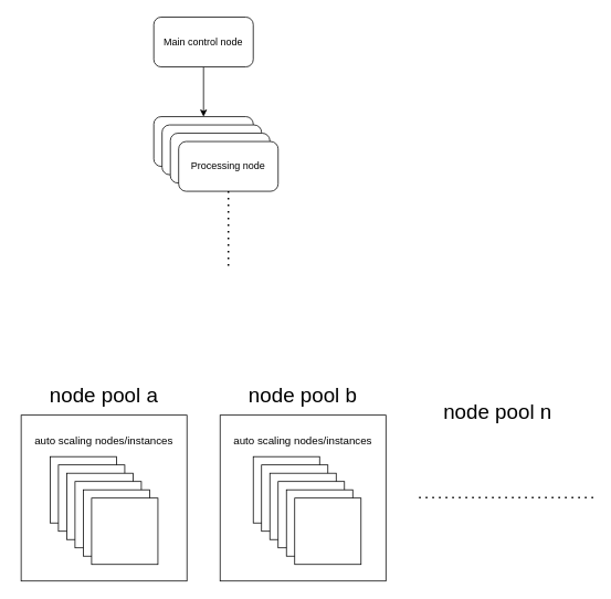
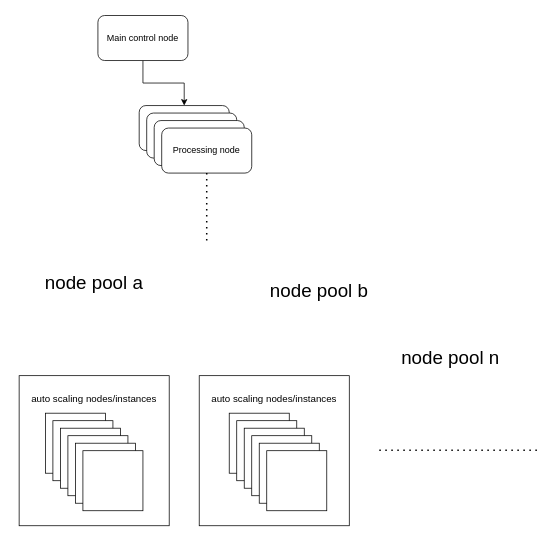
  <mxCell id="0" />
  <mxCell id="1" parent="0" />
  <mxCell id="2" value="" style="edgeStyle=orthogonalEdgeStyle;rounded=0;orthogonalLoop=1;jettySize=auto;html=1;" parent="1" source="3" target="4" edge="1"><mxGeometry relative="1" as="geometry" /></mxCell>
- <mxCell id="3" value="Main control node" style="rounded=1;whiteSpace=wrap;html=1;" parent="1" vertex="1"><mxGeometry x="185" y="20" width="120" height="60" as="geometry" /></mxCell>
+ <mxCell id="3" value="Main control node" style="rounded=1;whiteSpace=wrap;html=1;" parent="1" vertex="1"><mxGeometry x="130" y="20" width="120" height="60" as="geometry" /></mxCell>
  <mxCell id="4" value="Processing node" style="rounded=1;whiteSpace=wrap;html=1;" parent="1" vertex="1"><mxGeometry x="185" y="140" width="120" height="60" as="geometry" /></mxCell>
  <mxCell id="5" value="Processing node" style="rounded=1;whiteSpace=wrap;html=1;" parent="1" vertex="1"><mxGeometry x="195" y="150" width="120" height="60" as="geometry" /></mxCell>
  <mxCell id="6" value="Processing node" style="rounded=1;whiteSpace=wrap;html=1;" parent="1" vertex="1"><mxGeometry x="205" y="160" width="120" height="60" as="geometry" /></mxCell>
  <mxCell id="7" value="Processing node" style="rounded=1;whiteSpace=wrap;html=1;" parent="1" vertex="1"><mxGeometry x="215" y="170" width="120" height="60" as="geometry" /></mxCell>
  <mxCell id="8" value="" style="endArrow=none;dashed=1;html=1;dashPattern=1 3;strokeWidth=2;rounded=0;" parent="1" source="7" edge="1"><mxGeometry width="50" height="50" relative="1" as="geometry"><mxPoint x="265" y="260" as="sourcePoint" /><mxPoint x="275" y="320" as="targetPoint" /></mxGeometry></mxCell>
  <mxCell id="9" value="" style="whiteSpace=wrap;html=1;aspect=fixed;" vertex="1" parent="1"><mxGeometry x="25" y="500" width="200" height="200" as="geometry" /></mxCell>
  <mxCell id="10" value="" style="whiteSpace=wrap;html=1;aspect=fixed;" vertex="1" parent="1"><mxGeometry x="265" y="500" width="200" height="200" as="geometry" /></mxCell>
  <mxCell id="11" value="" style="endArrow=none;dashed=1;html=1;dashPattern=1 3;strokeWidth=2;rounded=0;" edge="1" parent="1"><mxGeometry width="50" height="50" relative="1" as="geometry"><mxPoint x="505" y="599.5" as="sourcePoint" /><mxPoint x="715" y="599.5" as="targetPoint" /></mxGeometry></mxCell>
- <mxCell id="12" value="&lt;font style=&quot;font-size: 25px&quot;&gt;node pool a&lt;/font&gt;" style="text;html=1;strokeColor=none;fillColor=none;align=center;verticalAlign=middle;whiteSpace=wrap;rounded=0;" vertex="1" parent="1"><mxGeometry x="40" y="460" width="170" height="30" as="geometry" /></mxCell>
- <mxCell id="13" value="&lt;font style=&quot;font-size: 25px&quot;&gt;node pool b&lt;/font&gt;" style="text;html=1;strokeColor=none;fillColor=none;align=center;verticalAlign=middle;whiteSpace=wrap;rounded=0;" vertex="1" parent="1"><mxGeometry x="280" y="460" width="170" height="30" as="geometry" /></mxCell>
- <mxCell id="14" value="&lt;font style=&quot;font-size: 25px&quot;&gt;node pool n&lt;/font&gt;" style="text;html=1;strokeColor=none;fillColor=none;align=center;verticalAlign=middle;whiteSpace=wrap;rounded=0;" vertex="1" parent="1"><mxGeometry x="515" y="480" width="170" height="30" as="geometry" /></mxCell>
+ <mxCell id="12" value="&lt;font style=&quot;font-size: 25px&quot;&gt;node pool a&lt;/font&gt;" style="text;html=1;strokeColor=none;fillColor=none;align=center;verticalAlign=middle;whiteSpace=wrap;rounded=0;" vertex="1" parent="1"><mxGeometry x="40" y="360" width="170" height="30" as="geometry" /></mxCell>
+ <mxCell id="13" value="&lt;font style=&quot;font-size: 25px&quot;&gt;node pool b&lt;/font&gt;" style="text;html=1;strokeColor=none;fillColor=none;align=center;verticalAlign=middle;whiteSpace=wrap;rounded=0;" vertex="1" parent="1"><mxGeometry x="340" y="370" width="170" height="30" as="geometry" /></mxCell>
+ <mxCell id="14" value="&lt;font style=&quot;font-size: 25px&quot;&gt;node pool n&lt;/font&gt;" style="text;html=1;strokeColor=none;fillColor=none;align=center;verticalAlign=middle;whiteSpace=wrap;rounded=0;" vertex="1" parent="1"><mxGeometry x="515" y="460" width="170" height="30" as="geometry" /></mxCell>
  <mxCell id="15" value="" style="whiteSpace=wrap;html=1;aspect=fixed;fontSize=25;" vertex="1" parent="1"><mxGeometry x="60" y="550" width="80" height="80" as="geometry" /></mxCell>
  <mxCell id="16" value="" style="whiteSpace=wrap;html=1;aspect=fixed;fontSize=25;" vertex="1" parent="1"><mxGeometry x="70" y="560" width="80" height="80" as="geometry" /></mxCell>
  <mxCell id="17" value="" style="whiteSpace=wrap;html=1;aspect=fixed;fontSize=25;" vertex="1" parent="1"><mxGeometry x="80" y="570" width="80" height="80" as="geometry" /></mxCell>
  <mxCell id="18" value="" style="whiteSpace=wrap;html=1;aspect=fixed;fontSize=25;" vertex="1" parent="1"><mxGeometry x="90" y="580" width="80" height="80" as="geometry" /></mxCell>
  <mxCell id="19" value="" style="whiteSpace=wrap;html=1;aspect=fixed;fontSize=25;" vertex="1" parent="1"><mxGeometry x="100" y="590" width="80" height="80" as="geometry" /></mxCell>
  <mxCell id="20" value="" style="whiteSpace=wrap;html=1;aspect=fixed;fontSize=25;" vertex="1" parent="1"><mxGeometry x="110" y="600" width="80" height="80" as="geometry" /></mxCell>
  <mxCell id="21" value="" style="whiteSpace=wrap;html=1;aspect=fixed;fontSize=25;" vertex="1" parent="1"><mxGeometry x="305" y="550" width="80" height="80" as="geometry" /></mxCell>
  <mxCell id="22" value="" style="whiteSpace=wrap;html=1;aspect=fixed;fontSize=25;" vertex="1" parent="1"><mxGeometry x="315" y="560" width="80" height="80" as="geometry" /></mxCell>
  <mxCell id="23" value="" style="whiteSpace=wrap;html=1;aspect=fixed;fontSize=25;" vertex="1" parent="1"><mxGeometry x="325" y="570" width="80" height="80" as="geometry" /></mxCell>
  <mxCell id="24" value="" style="whiteSpace=wrap;html=1;aspect=fixed;fontSize=25;" vertex="1" parent="1"><mxGeometry x="335" y="580" width="80" height="80" as="geometry" /></mxCell>
  <mxCell id="25" value="" style="whiteSpace=wrap;html=1;aspect=fixed;fontSize=25;" vertex="1" parent="1"><mxGeometry x="345" y="590" width="80" height="80" as="geometry" /></mxCell>
  <mxCell id="26" value="" style="whiteSpace=wrap;html=1;aspect=fixed;fontSize=25;" vertex="1" parent="1"><mxGeometry x="355" y="600" width="80" height="80" as="geometry" /></mxCell>
  <mxCell id="27" value="&lt;font style=&quot;font-size: 13px&quot;&gt;auto scaling nodes/instances&lt;/font&gt;" style="text;html=1;strokeColor=none;fillColor=none;align=center;verticalAlign=middle;whiteSpace=wrap;rounded=0;fontSize=25;" vertex="1" parent="1"><mxGeometry x="20" y="510" width="210" height="30" as="geometry" /></mxCell>
  <mxCell id="28" value="&lt;font style=&quot;font-size: 13px&quot;&gt;auto scaling nodes/instances&lt;/font&gt;" style="text;html=1;strokeColor=none;fillColor=none;align=center;verticalAlign=middle;whiteSpace=wrap;rounded=0;fontSize=25;" vertex="1" parent="1"><mxGeometry x="260" y="510" width="210" height="30" as="geometry" /></mxCell>
